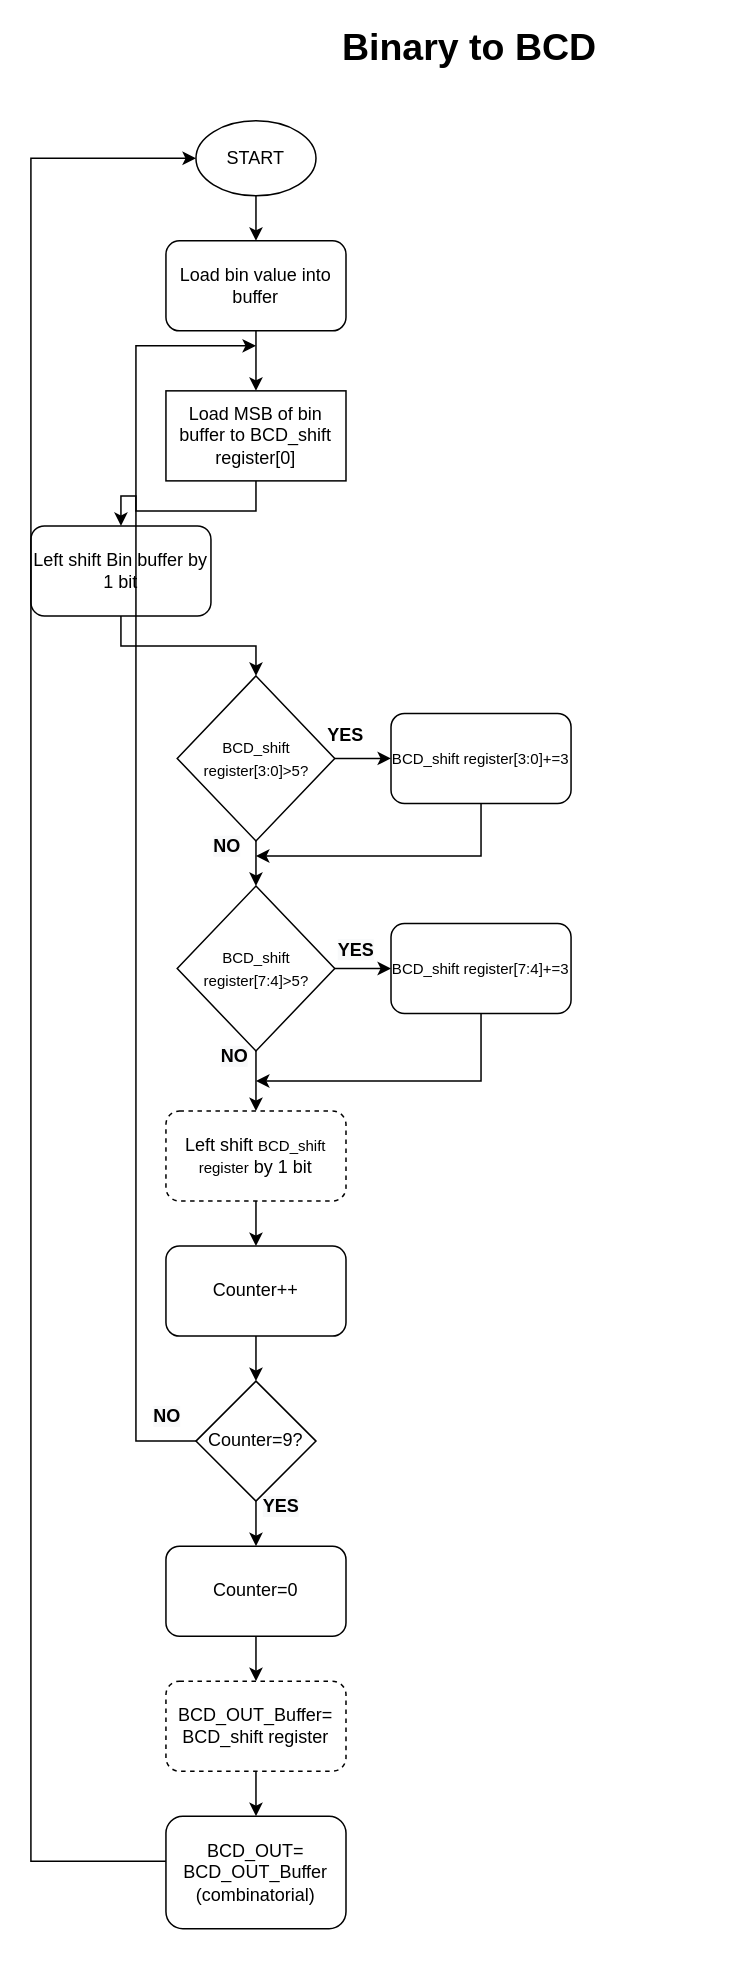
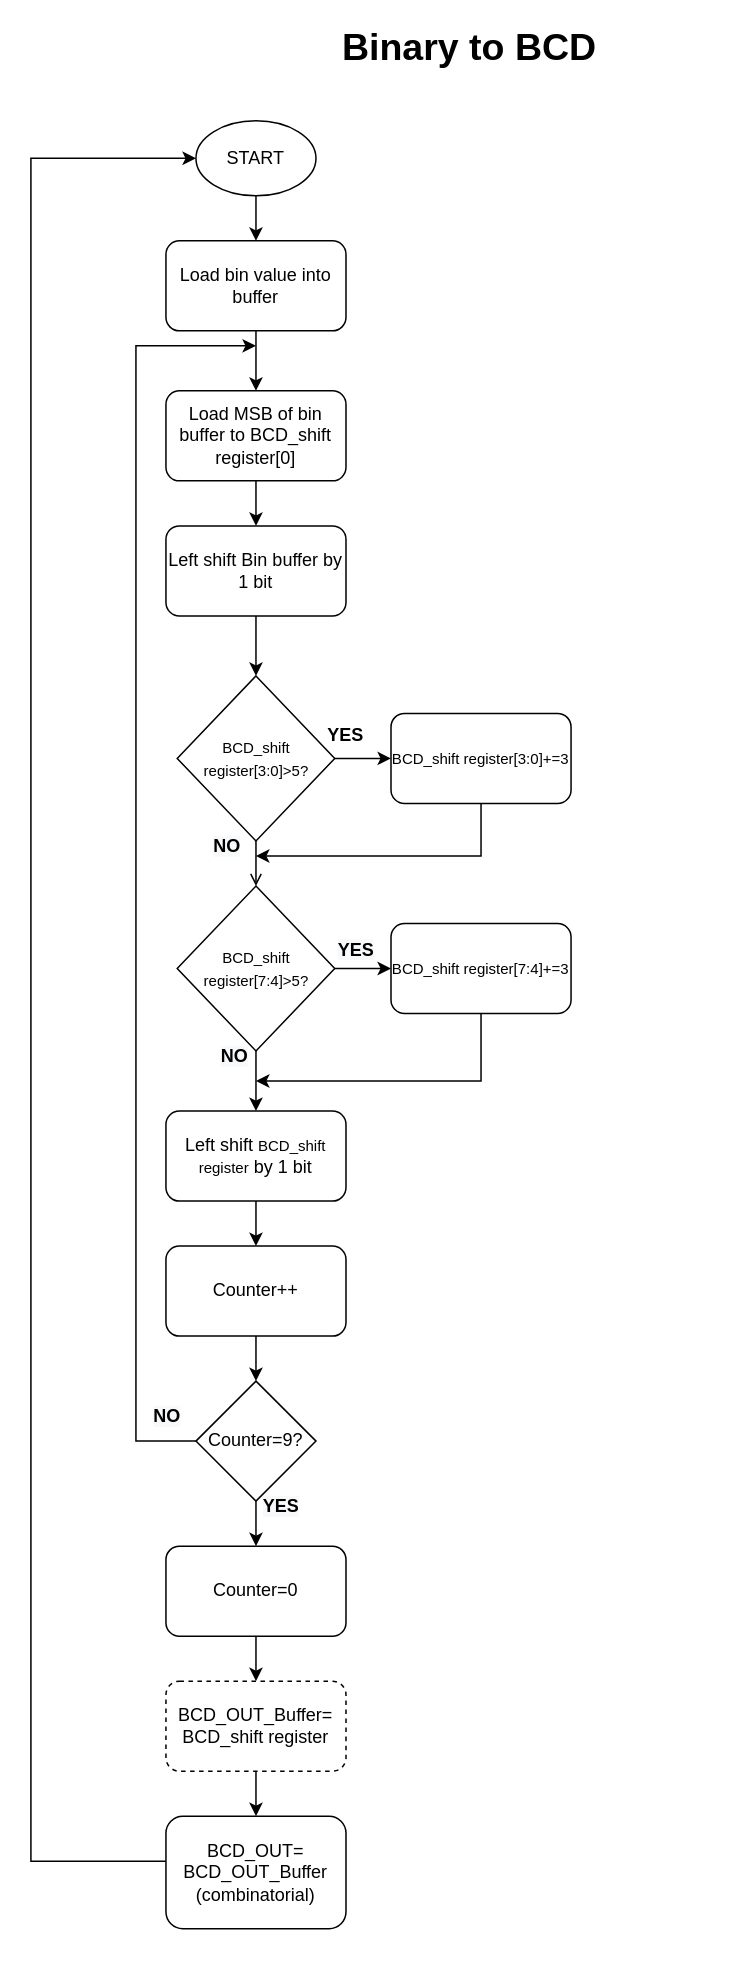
  <mxCell id="0" />
  <mxCell id="1" parent="0" />
  <mxCell id="2" style="edgeStyle=orthogonalEdgeStyle;rounded=0;orthogonalLoop=1;jettySize=auto;html=1;entryX=0.5;entryY=0;entryDx=0;entryDy=0;" edge="1" parent="1" source="3" target="5"><mxGeometry relative="1" as="geometry" /></mxCell>
  <mxCell id="3" value="START" style="ellipse;whiteSpace=wrap;html=1;" vertex="1" parent="1"><mxGeometry x="130" y="80" width="80" height="50" as="geometry" /></mxCell>
  <mxCell id="4" style="edgeStyle=orthogonalEdgeStyle;rounded=0;orthogonalLoop=1;jettySize=auto;html=1;entryX=0.5;entryY=0;entryDx=0;entryDy=0;" edge="1" parent="1" source="5" target="7"><mxGeometry relative="1" as="geometry" /></mxCell>
  <mxCell id="5" value="Load bin value into buffer" style="rounded=1;whiteSpace=wrap;html=1;" vertex="1" parent="1"><mxGeometry x="110" y="160" width="120" height="60" as="geometry" /></mxCell>
  <mxCell id="6" style="edgeStyle=orthogonalEdgeStyle;rounded=0;orthogonalLoop=1;jettySize=auto;html=1;entryX=0.5;entryY=0;entryDx=0;entryDy=0;" edge="1" parent="1" source="7" target="9"><mxGeometry relative="1" as="geometry" /></mxCell>
- <mxCell id="7" value="Load MSB of bin buffer to BCD_shift register[0]" style="whiteSpace=wrap;html=1;rounded=0;" vertex="1" parent="1"><mxGeometry x="110" y="260" width="120" height="60" as="geometry" /></mxCell>
+ <mxCell id="7" value="Load MSB of bin buffer to BCD_shift register[0]" style="rounded=1;whiteSpace=wrap;html=1;" vertex="1" parent="1"><mxGeometry x="110" y="260" width="120" height="60" as="geometry" /></mxCell>
  <mxCell id="8" value="" style="edgeStyle=orthogonalEdgeStyle;rounded=0;orthogonalLoop=1;jettySize=auto;html=1;" edge="1" parent="1" source="9" target="12"><mxGeometry relative="1" as="geometry" /></mxCell>
- <mxCell id="9" value="Left shift Bin buffer by 1 bit" style="rounded=1;whiteSpace=wrap;html=1;" vertex="1" parent="1"><mxGeometry x="20" y="350" width="120" height="60" as="geometry" /></mxCell>
+ <mxCell id="9" value="Left shift Bin buffer by 1 bit" style="rounded=1;whiteSpace=wrap;html=1;" vertex="1" parent="1"><mxGeometry x="110" y="350" width="120" height="60" as="geometry" /></mxCell>
  <mxCell id="10" style="edgeStyle=orthogonalEdgeStyle;rounded=0;orthogonalLoop=1;jettySize=auto;html=1;" edge="1" parent="1" source="12" target="14"><mxGeometry relative="1" as="geometry" /></mxCell>
- <mxCell id="11" style="edgeStyle=orthogonalEdgeStyle;rounded=0;orthogonalLoop=1;jettySize=auto;html=1;entryX=0.5;entryY=0;entryDx=0;entryDy=0;" edge="1" parent="1" source="12" target="17"><mxGeometry relative="1" as="geometry" /></mxCell>
+ <mxCell id="11" style="edgeStyle=orthogonalEdgeStyle;rounded=0;orthogonalLoop=1;jettySize=auto;html=1;entryX=0.5;entryY=0;entryDx=0;entryDy=0;endArrow=open;" edge="1" parent="1" source="12" target="17"><mxGeometry relative="1" as="geometry" /></mxCell>
  <mxCell id="12" value="&lt;span&gt;&lt;font style=&quot;font-size: 10px&quot;&gt;BCD_shift register[3:0]&amp;gt;5?&lt;/font&gt;&lt;/span&gt;" style="rhombus;whiteSpace=wrap;html=1;" vertex="1" parent="1"><mxGeometry x="117.5" y="450" width="105" height="110" as="geometry" /></mxCell>
  <mxCell id="13" style="edgeStyle=orthogonalEdgeStyle;rounded=0;orthogonalLoop=1;jettySize=auto;html=1;" edge="1" parent="1" source="14"><mxGeometry relative="1" as="geometry"><mxPoint x="170" y="570" as="targetPoint" /><Array as="points"><mxPoint x="320" y="570" /></Array></mxGeometry></mxCell>
  <mxCell id="14" value="&lt;span style=&quot;font-size: 10px&quot;&gt;BCD_shift register[3:0]+=3&lt;/span&gt;" style="rounded=1;whiteSpace=wrap;html=1;" vertex="1" parent="1"><mxGeometry x="260" y="475" width="120" height="60" as="geometry" /></mxCell>
  <mxCell id="15" style="edgeStyle=orthogonalEdgeStyle;rounded=0;orthogonalLoop=1;jettySize=auto;html=1;entryX=0;entryY=0.5;entryDx=0;entryDy=0;" edge="1" parent="1" source="17" target="19"><mxGeometry relative="1" as="geometry" /></mxCell>
  <mxCell id="16" style="edgeStyle=orthogonalEdgeStyle;rounded=0;orthogonalLoop=1;jettySize=auto;html=1;entryX=0.5;entryY=0;entryDx=0;entryDy=0;" edge="1" parent="1" source="17" target="21"><mxGeometry relative="1" as="geometry" /></mxCell>
  <mxCell id="17" value="&lt;span&gt;&lt;font style=&quot;font-size: 10px&quot;&gt;BCD_shift register[7:4]&amp;gt;5?&lt;/font&gt;&lt;/span&gt;" style="rhombus;whiteSpace=wrap;html=1;" vertex="1" parent="1"><mxGeometry x="117.5" y="590" width="105" height="110" as="geometry" /></mxCell>
  <mxCell id="18" style="edgeStyle=orthogonalEdgeStyle;rounded=0;orthogonalLoop=1;jettySize=auto;html=1;" edge="1" parent="1" source="19"><mxGeometry relative="1" as="geometry"><mxPoint x="170" y="720" as="targetPoint" /><Array as="points"><mxPoint x="320" y="720" /></Array></mxGeometry></mxCell>
  <mxCell id="19" value="&lt;span style=&quot;font-size: 10px&quot;&gt;BCD_shift register[7:4]+=3&lt;/span&gt;" style="rounded=1;whiteSpace=wrap;html=1;" vertex="1" parent="1"><mxGeometry x="260" y="615" width="120" height="60" as="geometry" /></mxCell>
  <mxCell id="20" value="" style="edgeStyle=orthogonalEdgeStyle;rounded=0;orthogonalLoop=1;jettySize=auto;html=1;" edge="1" parent="1" source="21" target="27"><mxGeometry relative="1" as="geometry" /></mxCell>
- <mxCell id="21" value="&lt;span&gt;Left shift&amp;nbsp;&lt;/span&gt;&lt;span style=&quot;font-size: 10px&quot;&gt;BCD_shift register&lt;/span&gt;&lt;span&gt;&amp;nbsp;by 1 bit&lt;/span&gt;" style="rounded=1;whiteSpace=wrap;html=1;dashed=1;" vertex="1" parent="1"><mxGeometry x="110" y="740" width="120" height="60" as="geometry" /></mxCell>
+ <mxCell id="21" value="&lt;span&gt;Left shift&amp;nbsp;&lt;/span&gt;&lt;span style=&quot;font-size: 10px&quot;&gt;BCD_shift register&lt;/span&gt;&lt;span&gt;&amp;nbsp;by 1 bit&lt;/span&gt;" style="rounded=1;whiteSpace=wrap;html=1;" vertex="1" parent="1"><mxGeometry x="110" y="740" width="120" height="60" as="geometry" /></mxCell>
  <mxCell id="22" style="edgeStyle=orthogonalEdgeStyle;rounded=0;orthogonalLoop=1;jettySize=auto;html=1;entryX=0.5;entryY=0;entryDx=0;entryDy=0;" edge="1" parent="1" source="23"><mxGeometry relative="1" as="geometry"><mxPoint x="170" y="1030" as="targetPoint" /></mxGeometry></mxCell>
  <mxCell id="23" value="Counter=9?" style="rhombus;whiteSpace=wrap;html=1;" vertex="1" parent="1"><mxGeometry x="130" y="920" width="80" height="80" as="geometry" /></mxCell>
  <mxCell id="24" style="edgeStyle=orthogonalEdgeStyle;rounded=0;orthogonalLoop=1;jettySize=auto;html=1;entryX=0;entryY=0.5;entryDx=0;entryDy=0;" edge="1" parent="1" source="25" target="3"><mxGeometry relative="1" as="geometry"><mxPoint x="0" y="160" as="targetPoint" /><Array as="points"><mxPoint x="20" y="1240" /><mxPoint x="20" y="105" /></Array></mxGeometry></mxCell>
  <mxCell id="25" value="&lt;font style=&quot;font-size: 12px&quot;&gt;BCD_OUT=&lt;br&gt;BCD_OUT_Buffer&lt;br&gt;(combinatorial)&lt;br&gt;&lt;/font&gt;" style="rounded=1;whiteSpace=wrap;html=1;" vertex="1" parent="1"><mxGeometry x="110" y="1210" width="120" height="75" as="geometry" /></mxCell>
  <mxCell id="26" value="" style="edgeStyle=orthogonalEdgeStyle;rounded=0;orthogonalLoop=1;jettySize=auto;html=1;" edge="1" parent="1" source="27" target="23"><mxGeometry relative="1" as="geometry" /></mxCell>
  <mxCell id="27" value="Counter++" style="rounded=1;whiteSpace=wrap;html=1;" vertex="1" parent="1"><mxGeometry x="110" y="830" width="120" height="60" as="geometry" /></mxCell>
  <mxCell id="28" style="edgeStyle=orthogonalEdgeStyle;rounded=0;orthogonalLoop=1;jettySize=auto;html=1;exitX=0;exitY=0.5;exitDx=0;exitDy=0;" edge="1" parent="1" source="23"><mxGeometry relative="1" as="geometry"><mxPoint x="170" y="230" as="targetPoint" /><mxPoint x="-50" y="1000" as="sourcePoint" /><Array as="points"><mxPoint x="90" y="960" /><mxPoint x="90" y="230" /></Array></mxGeometry></mxCell>
  <mxCell id="29" value="" style="edgeStyle=orthogonalEdgeStyle;rounded=0;orthogonalLoop=1;jettySize=auto;html=1;" edge="1" parent="1" source="30" target="32"><mxGeometry relative="1" as="geometry" /></mxCell>
  <mxCell id="30" value="Counter=0" style="rounded=1;whiteSpace=wrap;html=1;" vertex="1" parent="1"><mxGeometry x="110" y="1030" width="120" height="60" as="geometry" /></mxCell>
  <mxCell id="31" value="" style="edgeStyle=orthogonalEdgeStyle;rounded=0;orthogonalLoop=1;jettySize=auto;html=1;" edge="1" parent="1" source="32" target="25"><mxGeometry relative="1" as="geometry" /></mxCell>
  <mxCell id="32" value="&lt;font style=&quot;font-size: 12px&quot;&gt;BCD_OUT_Buffer=&lt;br&gt;BCD_shift register&lt;/font&gt;" style="rounded=1;whiteSpace=wrap;html=1;dashed=1;" vertex="1" parent="1"><mxGeometry x="110" y="1120" width="120" height="60" as="geometry" /></mxCell>
  <mxCell id="33" value="&lt;b&gt;YES&lt;/b&gt;" style="text;html=1;strokeColor=none;fillColor=none;align=center;verticalAlign=middle;whiteSpace=wrap;rounded=0;" vertex="1" parent="1"><mxGeometry x="210" y="480" width="40" height="20" as="geometry" /></mxCell>
  <mxCell id="34" value="&#10;&#10;&lt;b style=&quot;color: rgb(0, 0, 0); font-family: helvetica; font-size: 12px; font-style: normal; letter-spacing: normal; text-align: center; text-indent: 0px; text-transform: none; word-spacing: 0px; background-color: rgb(248, 249, 250);&quot;&gt;YES&lt;/b&gt;&#10;&#10;" style="text;whiteSpace=wrap;html=1;" vertex="1" parent="1"><mxGeometry x="222.5" y="590" width="50" height="30" as="geometry" /></mxCell>
  <mxCell id="35" value="&lt;b style=&quot;color: rgb(0, 0, 0); font-family: helvetica; font-size: 12px; font-style: normal; letter-spacing: normal; text-align: center; text-indent: 0px; text-transform: none; word-spacing: 0px; background-color: rgb(248, 249, 250);&quot;&gt;YES&lt;/b&gt;" style="text;whiteSpace=wrap;html=1;" vertex="1" parent="1"><mxGeometry x="172.5" y="990" width="50" height="30" as="geometry" /></mxCell>
  <mxCell id="36" value="&lt;b style=&quot;color: rgb(0 , 0 , 0) ; font-family: &amp;#34;helvetica&amp;#34; ; font-size: 12px ; font-style: normal ; letter-spacing: normal ; text-align: center ; text-indent: 0px ; text-transform: none ; word-spacing: 0px ; background-color: rgb(248 , 249 , 250)&quot;&gt;NO&lt;/b&gt;" style="text;whiteSpace=wrap;html=1;" vertex="1" parent="1"><mxGeometry x="100" y="930" width="50" height="30" as="geometry" /></mxCell>
  <mxCell id="37" value="&lt;b style=&quot;color: rgb(0 , 0 , 0) ; font-family: &amp;#34;helvetica&amp;#34; ; font-size: 12px ; font-style: normal ; letter-spacing: normal ; text-align: center ; text-indent: 0px ; text-transform: none ; word-spacing: 0px ; background-color: rgb(248 , 249 , 250)&quot;&gt;NO&lt;/b&gt;" style="text;whiteSpace=wrap;html=1;" vertex="1" parent="1"><mxGeometry x="145" y="690" width="50" height="30" as="geometry" /></mxCell>
  <mxCell id="38" value="&lt;b style=&quot;color: rgb(0 , 0 , 0) ; font-family: &amp;#34;helvetica&amp;#34; ; font-size: 12px ; font-style: normal ; letter-spacing: normal ; text-align: center ; text-indent: 0px ; text-transform: none ; word-spacing: 0px ; background-color: rgb(248 , 249 , 250)&quot;&gt;NO&lt;/b&gt;" style="text;whiteSpace=wrap;html=1;" vertex="1" parent="1"><mxGeometry x="140" y="550" width="50" height="30" as="geometry" /></mxCell>
  <mxCell id="39" value="&lt;font style=&quot;font-size: 25px&quot;&gt;&lt;b&gt;Binary to BCD&lt;/b&gt;&lt;/font&gt;" style="text;html=1;strokeColor=none;fillColor=none;align=center;verticalAlign=middle;whiteSpace=wrap;rounded=0;" vertex="1" parent="1"><mxGeometry x="160" y="20" width="305" height="20" as="geometry" /></mxCell>
